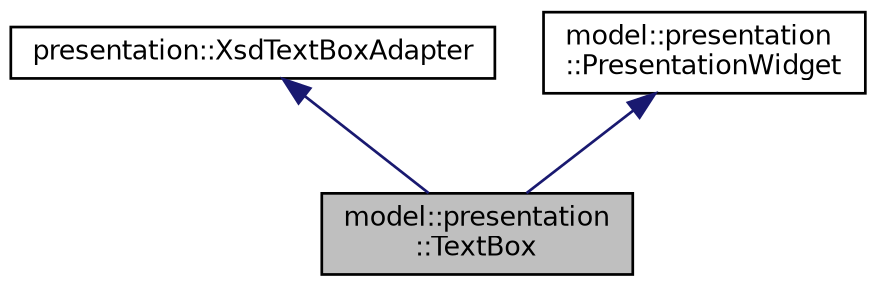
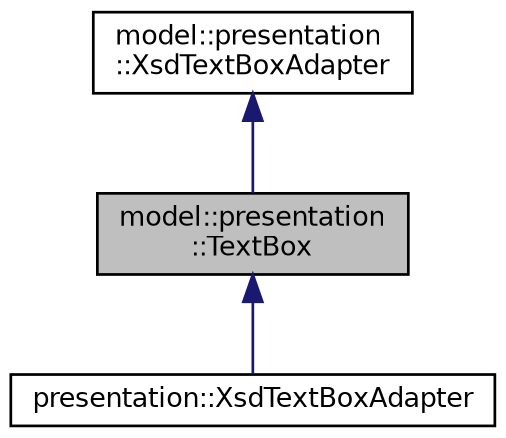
  digraph {
    node [color=black fillcolor=white fontname=Helvetica fontsize=10 shape=record style=filled]
    edge [color=midnightblue dir=back fontname=Helvetica fontsize=10 labelfontname=Helvetica labelfontsize=10 style=solid]
    n1 [fillcolor=grey75 fontcolor=black height=0.2 label="model::presentation\l::TextBox" width=0.4]
    n2 [height=0.2 label="presentation::XsdTextBoxAdapter" width=0.4]
-   n3 [height=0.2 label="model::presentation\l::PresentationWidget" width=0.4]
-   n2 -> n1
+   n3 [height=0.2 label="model::presentation\l::XsdTextBoxAdapter" width=0.4]
+   n1 -> n2
    n3 -> n1
  }
